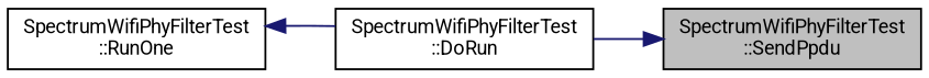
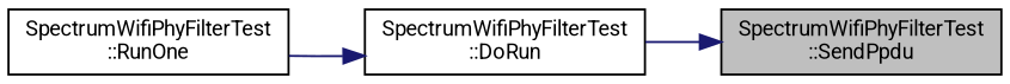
  digraph {
    fontname=Roboto
    rankdir=RL
    node [color=black fillcolor=white fontname=Roboto fontsize=10 shape=record style=filled]
    edge [color=midnightblue dir=back fontname=Roboto fontsize=10 labelfontname=Helvetica labelfontsize=10 style=solid]
    n1 [fillcolor=grey75 fontcolor=black height=0.2 label="SpectrumWifiPhyFilterTest\l::SendPpdu" width=0.4]
    n2 [height=0.2 label="SpectrumWifiPhyFilterTest\l::DoRun" width=0.4]
    n3 [height=0.2 label="SpectrumWifiPhyFilterTest\l::RunOne" width=0.4]
    n1 -> n2
-   n3 -> n2
+   n2 -> n3
  }
